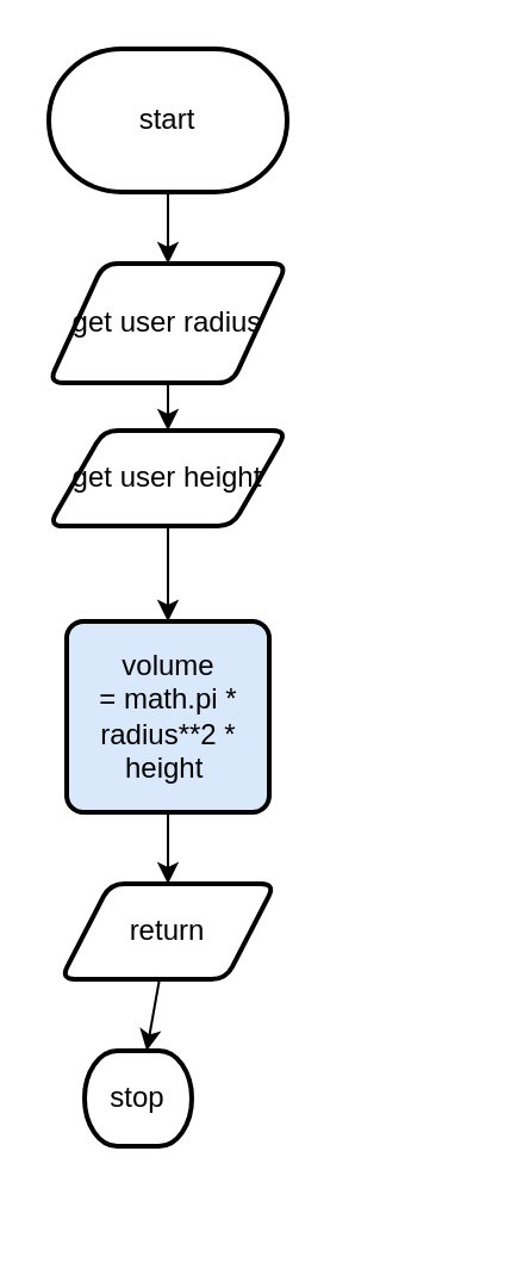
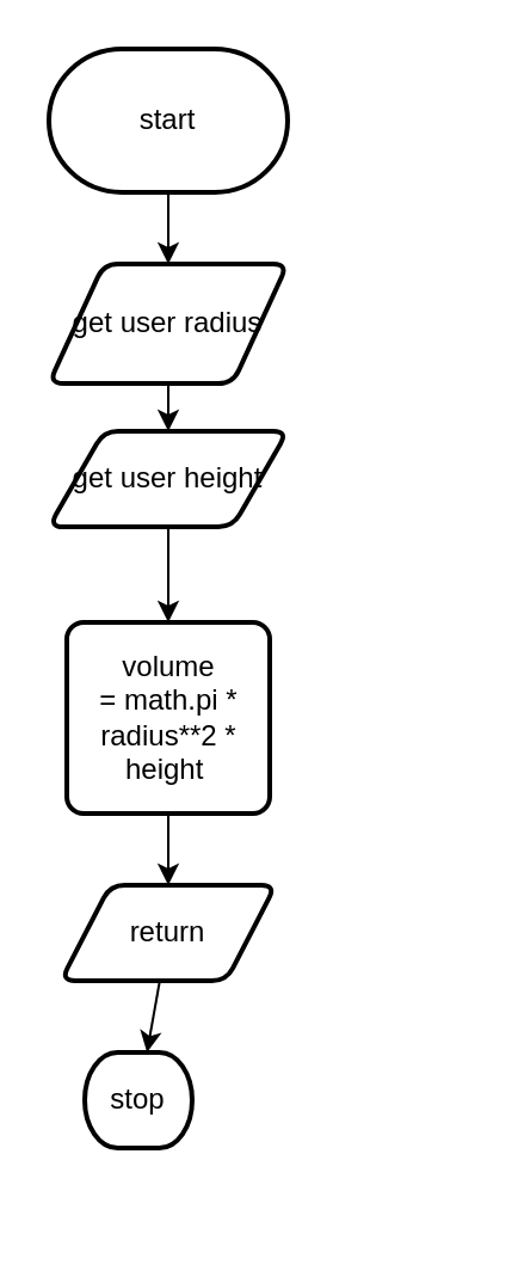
  <mxCell id="0" />
  <mxCell id="1" parent="0" />
  <mxCell id="2" style="edgeStyle=none;html=1;entryX=0.5;entryY=0;entryDx=0;entryDy=0;" edge="1" parent="1" source="3" target="8"><mxGeometry relative="1" as="geometry" /></mxCell>
  <mxCell id="3" value="start" style="strokeWidth=2;html=1;shape=mxgraph.flowchart.terminator;whiteSpace=wrap;" parent="1" vertex="1"><mxGeometry x="20" y="20" width="100" height="60" as="geometry" /></mxCell>
  <mxCell id="4" style="edgeStyle=orthogonalEdgeStyle;html=1;entryX=0;entryY=0.5;entryDx=0;entryDy=0;entryPerimeter=0;strokeColor=none;rounded=0;" parent="1" edge="1"><mxGeometry relative="1" as="geometry"><mxPoint x="195" y="460" as="targetPoint" /><mxPoint x="123.9" y="515" as="sourcePoint" /></mxGeometry></mxCell>
  <mxCell id="5" style="edgeStyle=none;html=1;" edge="1" parent="1" source="6" target="12"><mxGeometry relative="1" as="geometry" /></mxCell>
- <mxCell id="6" value="volume =&amp;nbsp;math.pi * radius**2 * height&amp;nbsp;" style="rounded=1;whiteSpace=wrap;html=1;absoluteArcSize=1;arcSize=14;strokeWidth=2;fillColor=#dae8fc;" vertex="1" parent="1"><mxGeometry x="27.5" y="260" width="85" height="80" as="geometry" /></mxCell>
+ <mxCell id="6" value="volume =&amp;nbsp;math.pi * radius**2 * height&amp;nbsp;" style="rounded=1;whiteSpace=wrap;html=1;absoluteArcSize=1;arcSize=14;strokeWidth=2;" vertex="1" parent="1"><mxGeometry x="27.5" y="260" width="85" height="80" as="geometry" /></mxCell>
  <mxCell id="7" style="edgeStyle=none;html=1;" edge="1" parent="1" source="8" target="10"><mxGeometry relative="1" as="geometry" /></mxCell>
  <mxCell id="8" value="get user radius" style="shape=parallelogram;html=1;strokeWidth=2;perimeter=parallelogramPerimeter;whiteSpace=wrap;rounded=1;arcSize=12;size=0.23;" vertex="1" parent="1"><mxGeometry x="20" y="110" width="100" height="50" as="geometry" /></mxCell>
  <mxCell id="9" style="edgeStyle=none;html=1;entryX=0.5;entryY=0;entryDx=0;entryDy=0;" edge="1" parent="1" source="10" target="6"><mxGeometry relative="1" as="geometry" /></mxCell>
  <mxCell id="10" value="get user height" style="shape=parallelogram;html=1;strokeWidth=2;perimeter=parallelogramPerimeter;whiteSpace=wrap;rounded=1;arcSize=12;size=0.23;" vertex="1" parent="1"><mxGeometry x="20" y="180" width="100" height="40" as="geometry" /></mxCell>
  <mxCell id="11" style="edgeStyle=none;html=1;" edge="1" parent="1" source="12" target="13"><mxGeometry relative="1" as="geometry" /></mxCell>
  <mxCell id="12" value="return" style="shape=parallelogram;html=1;strokeWidth=2;perimeter=parallelogramPerimeter;whiteSpace=wrap;rounded=1;arcSize=12;size=0.23;" vertex="1" parent="1"><mxGeometry x="25" y="370" width="90" height="40" as="geometry" /></mxCell>
  <mxCell id="13" value="stop" style="strokeWidth=2;html=1;shape=mxgraph.flowchart.terminator;whiteSpace=wrap;" vertex="1" parent="1"><mxGeometry x="35" y="440" width="45" height="40" as="geometry" /></mxCell>
